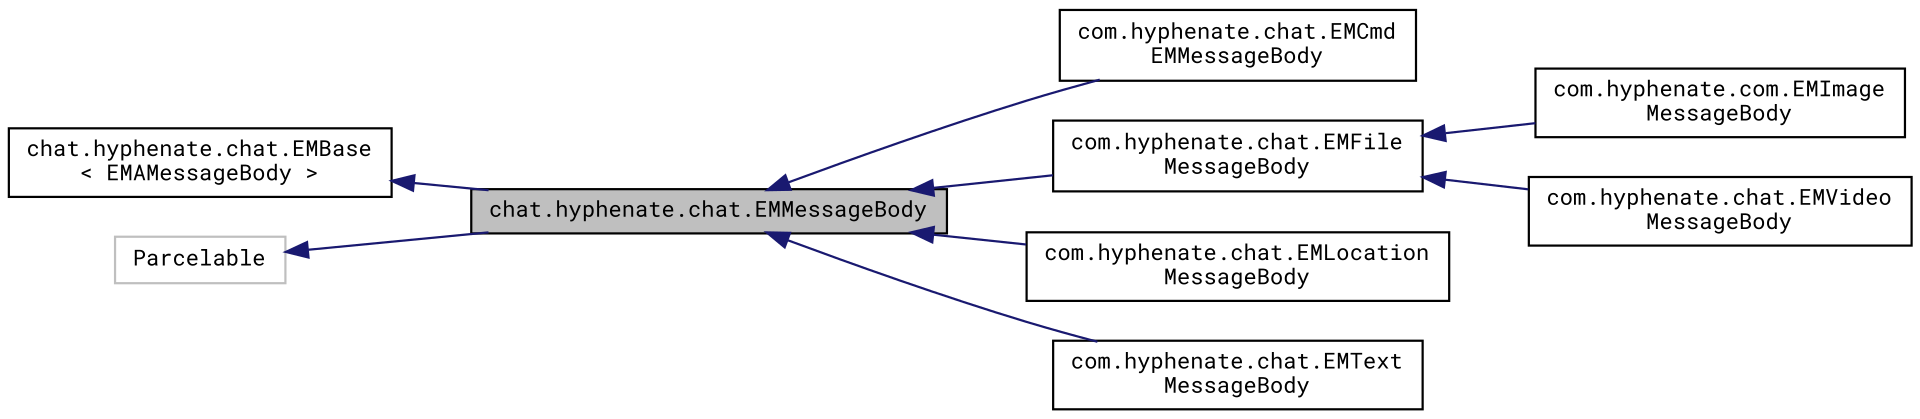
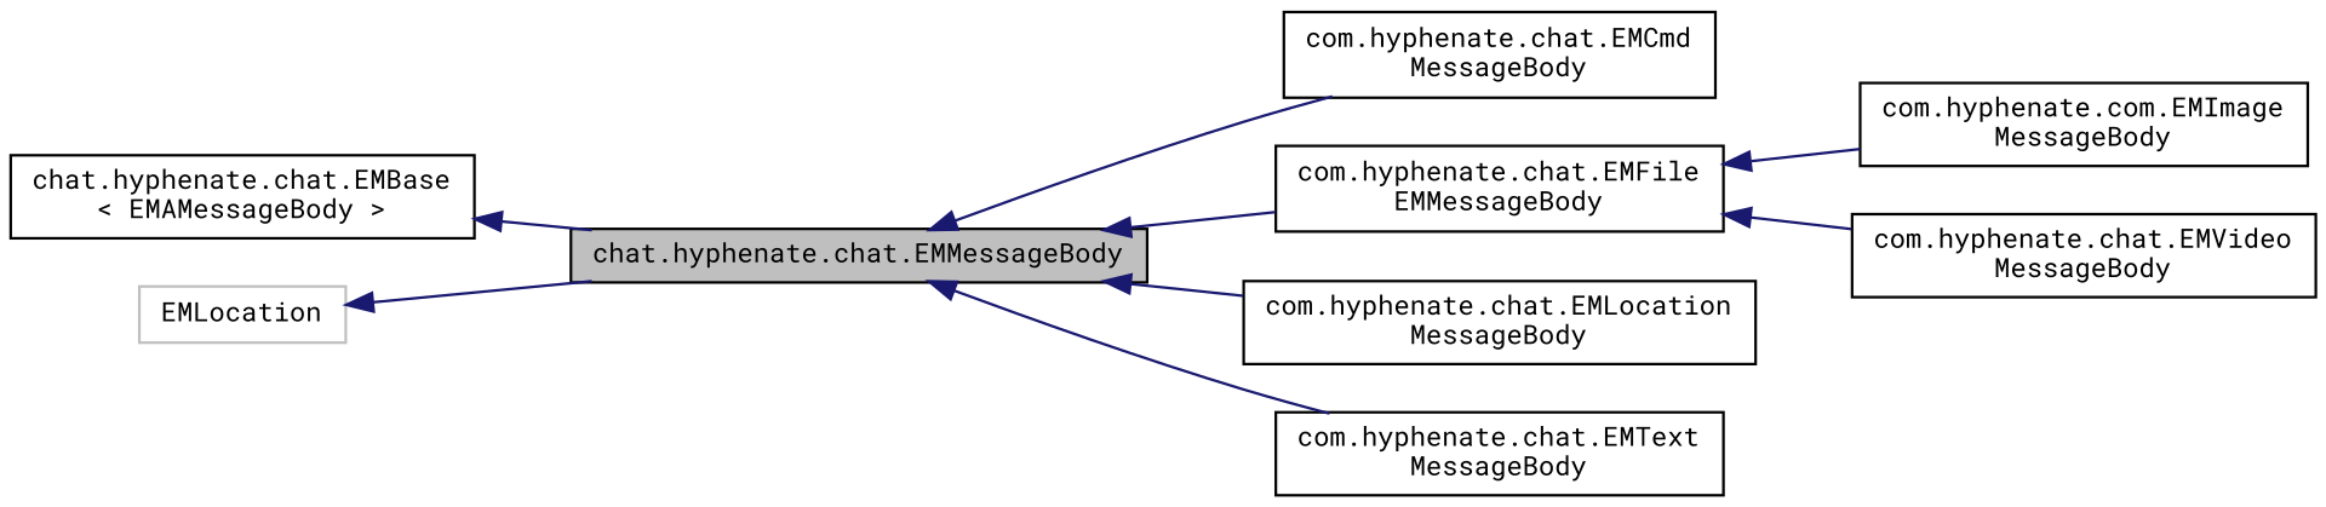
  digraph {
    fontname="Roboto Mono"
    rankdir=LR
    node [color=black fillcolor=white fontname="Roboto Mono" fontsize=10 shape=record style=filled]
    edge [color=midnightblue dir=back fontname="Roboto Mono" fontsize=10 labelfontname=Helvetica labelfontsize=10 style=solid]
    n1 [fillcolor=grey75 fontcolor=black height=0.2 label="chat.hyphenate.chat.EMMessageBody" width=0.4]
-   n2 [height=0.2 label="com.hyphenate.chat.EMCmd\lEMMessageBody" width=0.4]
-   n3 [height=0.2 label="com.hyphenate.chat.EMFile\lMessageBody" width=0.4]
+   n2 [height=0.2 label="com.hyphenate.chat.EMCmd\lMessageBody" width=0.4]
+   n3 [height=0.2 label="com.hyphenate.chat.EMFile\lEMMessageBody" width=0.4]
    n4 [height=0.2 label="com.hyphenate.chat.EMLocation\lMessageBody" width=0.4]
    n5 [height=0.2 label="com.hyphenate.chat.EMText\lMessageBody" width=0.4]
    n6 [height=0.2 label="com.hyphenate.com.EMImage\lMessageBody" width=0.4]
    n7 [height=0.2 label="com.hyphenate.chat.EMVideo\lMessageBody" width=0.4]
    n8 [height=0.2 label="chat.hyphenate.chat.EMBase\l\< EMAMessageBody \>" width=0.4]
-   n9 [color=grey75 height=0.2 label=Parcelable width=0.4]
+   n9 [color=grey75 height=0.2 label=EMLocation width=0.4]
    n1 -> n2
    n1 -> n3
    n1 -> n4
    n1 -> n5
    n3 -> n6
    n3 -> n7
    n8 -> n1
    n9 -> n1
  }
